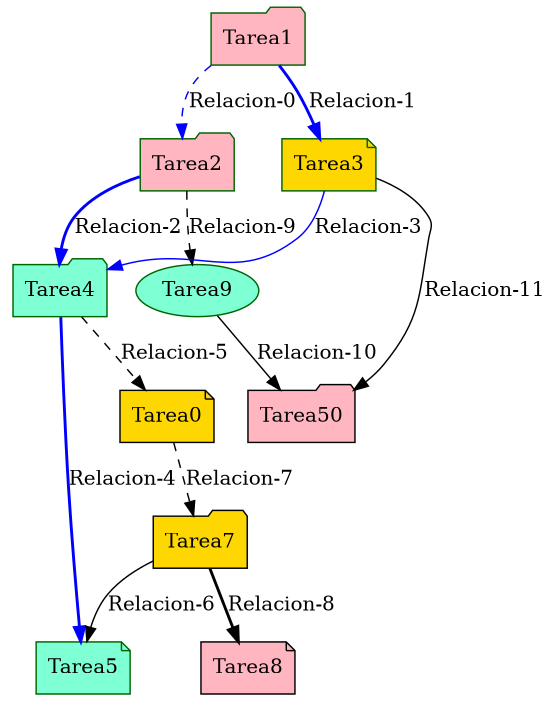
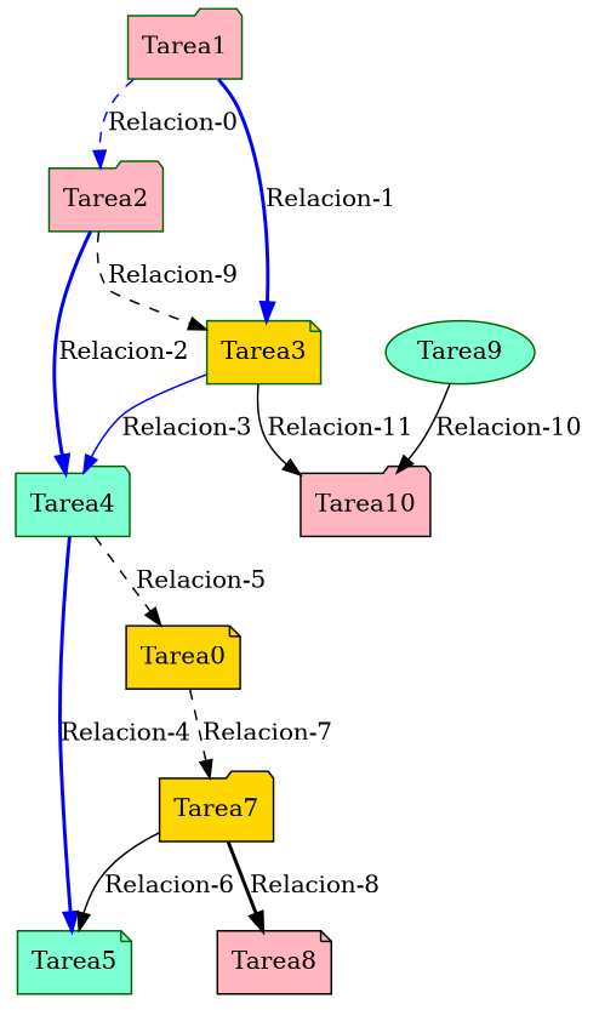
  strict digraph {
    node [color=darkgreen fillcolor=lightpink shape=folder style=filled]
    edge [color=black style=dashed]
    n1 [label=Tarea1]
    n2 [label=Tarea2]
    n3 [fillcolor=gold label=Tarea3 shape=note]
    n4 [fillcolor=aquamarine label=Tarea4]
    n5 [fillcolor=aquamarine label=Tarea9 shape=ellipse]
-   n6 [color=black label=Tarea50]
+   n6 [color=black label=Tarea10]
    n7 [fillcolor=aquamarine label=Tarea5 shape=note]
    n8 [color=black fillcolor=gold label=Tarea0 shape=note]
    n9 [color=black fillcolor=gold label=Tarea7]
    n10 [color=black label=Tarea8 shape=note]
    n1 -> n2 [color=blue label="Relacion-0"]
    n1 -> n3 [color=blue label="Relacion-1" style=bold]
    n2 -> n4 [color=blue label="Relacion-2" style=bold]
-   n2 -> n5 [label="Relacion-9"]
+   n2 -> n3 [label="Relacion-9"]
    n3 -> n4 [color=blue label="Relacion-3" style=solid]
    n3 -> n6 [label="Relacion-11" style=solid]
    n4 -> n7 [color=blue label="Relacion-4" style=bold]
    n4 -> n8 [label="Relacion-5"]
    n5 -> n6 [label="Relacion-10" style=solid]
    n8 -> n9 [label="Relacion-7"]
    n9 -> n7 [label="Relacion-6" style=solid]
    n9 -> n10 [label="Relacion-8" style=bold]
  }
